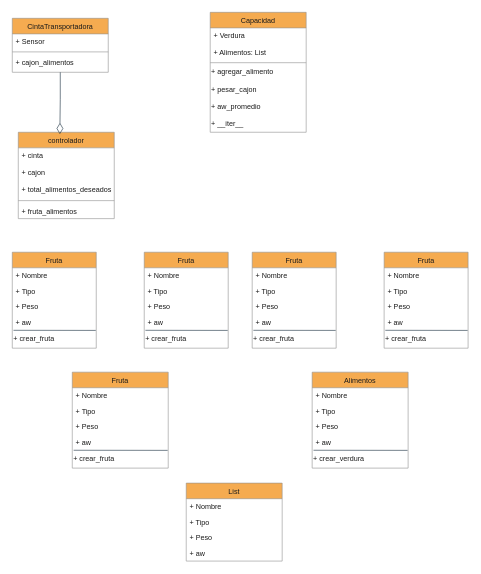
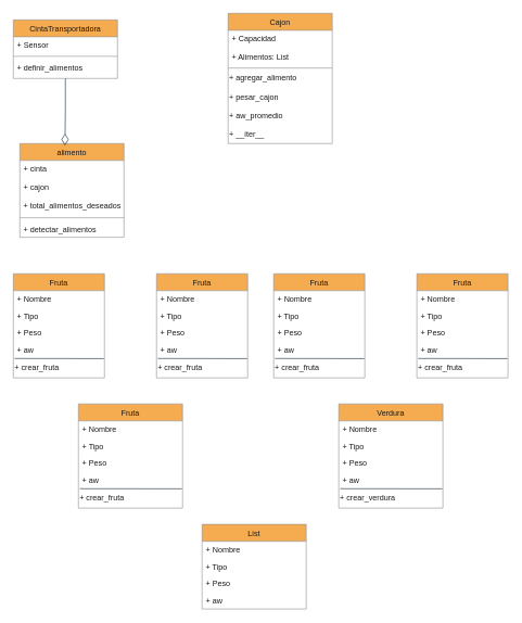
  <mxCell id="0" />
  <mxCell id="1" parent="0" />
  <mxCell id="2" value="CintaTransportadora" style="swimlane;fontStyle=0;align=center;verticalAlign=top;childLayout=stackLayout;horizontal=1;startSize=26;horizontalStack=0;resizeParent=1;resizeLast=0;collapsible=1;marginBottom=0;rounded=0;shadow=0;strokeWidth=1;labelBackgroundColor=none;fillColor=#F5AB50;strokeColor=#909090;fontColor=#1A1A1A;" parent="1" vertex="1"><mxGeometry x="20" y="30" width="160" height="90" as="geometry"><mxRectangle x="130" y="380" width="160" height="26" as="alternateBounds" /></mxGeometry></mxCell>
  <mxCell id="3" value="+ Sensor" style="text;align=left;verticalAlign=top;spacingLeft=4;spacingRight=4;overflow=hidden;rotatable=0;points=[[0,0.5],[1,0.5]];portConstraint=eastwest;labelBackgroundColor=none;fontColor=#1A1A1A;" parent="2" vertex="1"><mxGeometry y="26" width="160" height="26" as="geometry" /></mxCell>
  <mxCell id="4" value="" style="line;html=1;strokeWidth=1;align=left;verticalAlign=middle;spacingTop=-1;spacingLeft=3;spacingRight=3;rotatable=0;labelPosition=right;points=[];portConstraint=eastwest;labelBackgroundColor=none;fillColor=#F5AB50;strokeColor=#909090;fontColor=#1A1A1A;" parent="2" vertex="1"><mxGeometry y="52" width="160" height="8" as="geometry" /></mxCell>
- <mxCell id="5" value="+ cajon_alimentos" style="text;align=left;verticalAlign=top;spacingLeft=4;spacingRight=4;overflow=hidden;rotatable=0;points=[[0,0.5],[1,0.5]];portConstraint=eastwest;fontStyle=0;labelBackgroundColor=none;fontColor=#1A1A1A;" parent="2" vertex="1"><mxGeometry y="60" width="160" height="26" as="geometry" /></mxCell>
- <mxCell id="6" value="Capacidad" style="swimlane;fontStyle=0;align=center;verticalAlign=top;childLayout=stackLayout;horizontal=1;startSize=26;horizontalStack=0;resizeParent=1;resizeLast=0;collapsible=1;marginBottom=0;rounded=0;shadow=0;strokeWidth=1;labelBackgroundColor=none;fillColor=#F5AB50;strokeColor=#909090;fontColor=#1A1A1A;" parent="1" vertex="1"><mxGeometry x="350" y="20" width="160" height="200" as="geometry"><mxRectangle x="340" y="380" width="170" height="26" as="alternateBounds" /></mxGeometry></mxCell>
- <mxCell id="7" value="+ Verdura&#10;&#10;+ Alimentos: List" style="text;align=left;verticalAlign=top;spacingLeft=4;spacingRight=4;overflow=hidden;rotatable=0;points=[[0,0.5],[1,0.5]];portConstraint=eastwest;labelBackgroundColor=none;fontColor=#1A1A1A;" parent="6" vertex="1"><mxGeometry y="26" width="160" height="54" as="geometry" /></mxCell>
+ <mxCell id="5" value="+ definir_alimentos" style="text;align=left;verticalAlign=top;spacingLeft=4;spacingRight=4;overflow=hidden;rotatable=0;points=[[0,0.5],[1,0.5]];portConstraint=eastwest;fontStyle=0;labelBackgroundColor=none;fontColor=#1A1A1A;" parent="2" vertex="1"><mxGeometry y="60" width="160" height="26" as="geometry" /></mxCell>
+ <mxCell id="6" value="Cajon" style="swimlane;fontStyle=0;align=center;verticalAlign=top;childLayout=stackLayout;horizontal=1;startSize=26;horizontalStack=0;resizeParent=1;resizeLast=0;collapsible=1;marginBottom=0;rounded=0;shadow=0;strokeWidth=1;labelBackgroundColor=none;fillColor=#F5AB50;strokeColor=#909090;fontColor=#1A1A1A;" parent="1" vertex="1"><mxGeometry x="350" y="20" width="160" height="200" as="geometry"><mxRectangle x="340" y="380" width="170" height="26" as="alternateBounds" /></mxGeometry></mxCell>
+ <mxCell id="7" value="+ Capacidad&#10;&#10;+ Alimentos: List" style="text;align=left;verticalAlign=top;spacingLeft=4;spacingRight=4;overflow=hidden;rotatable=0;points=[[0,0.5],[1,0.5]];portConstraint=eastwest;labelBackgroundColor=none;fontColor=#1A1A1A;" parent="6" vertex="1"><mxGeometry y="26" width="160" height="54" as="geometry" /></mxCell>
  <mxCell id="8" value="" style="line;html=1;strokeWidth=1;align=left;verticalAlign=middle;spacingTop=-1;spacingLeft=3;spacingRight=3;rotatable=0;labelPosition=right;points=[];portConstraint=eastwest;labelBackgroundColor=none;fillColor=#F5AB50;strokeColor=#909090;fontColor=#1A1A1A;" parent="6" vertex="1"><mxGeometry y="80" width="160" height="8" as="geometry" /></mxCell>
  <mxCell id="9" value="+ agregar_alimento&lt;div&gt;&lt;div&gt;&lt;br&gt;&lt;/div&gt;&lt;div&gt;+ pesar_cajon&lt;/div&gt;&lt;div&gt;&lt;br&gt;&lt;/div&gt;&lt;div&gt;+ aw_promedio&lt;/div&gt;&lt;div&gt;&lt;br&gt;&lt;/div&gt;&lt;div&gt;+ __iter__&lt;/div&gt;&lt;/div&gt;" style="text;html=1;align=left;verticalAlign=middle;resizable=0;points=[];autosize=1;strokeColor=none;fillColor=none;labelBackgroundColor=none;fontColor=#1A1A1A;" vertex="1" parent="6"><mxGeometry y="88" width="160" height="110" as="geometry" /></mxCell>
  <mxCell id="10" value="List" style="swimlane;fontStyle=0;align=center;verticalAlign=top;childLayout=stackLayout;horizontal=1;startSize=26;horizontalStack=0;resizeParent=1;resizeLast=0;collapsible=1;marginBottom=0;rounded=0;shadow=0;strokeWidth=1;labelBackgroundColor=none;fillColor=#F5AB50;strokeColor=#909090;fontColor=#1A1A1A;" parent="1" vertex="1"><mxGeometry x="310" y="805" width="160" height="130" as="geometry"><mxRectangle x="550" y="140" width="160" height="26" as="alternateBounds" /></mxGeometry></mxCell>
  <mxCell id="11" value="+ Nombre   " style="text;align=left;verticalAlign=top;spacingLeft=4;spacingRight=4;overflow=hidden;rotatable=0;points=[[0,0.5],[1,0.5]];portConstraint=eastwest;rounded=0;shadow=0;html=0;labelBackgroundColor=none;fontColor=#1A1A1A;" parent="10" vertex="1"><mxGeometry y="26" width="160" height="26" as="geometry" /></mxCell>
  <mxCell id="12" value="+ Tipo" style="text;align=left;verticalAlign=top;spacingLeft=4;spacingRight=4;overflow=hidden;rotatable=0;points=[[0,0.5],[1,0.5]];portConstraint=eastwest;rounded=0;shadow=0;html=0;labelBackgroundColor=none;fontColor=#1A1A1A;" parent="10" vertex="1"><mxGeometry y="52" width="160" height="26" as="geometry" /></mxCell>
  <mxCell id="13" value="+ Peso" style="text;align=left;verticalAlign=top;spacingLeft=4;spacingRight=4;overflow=hidden;rotatable=0;points=[[0,0.5],[1,0.5]];portConstraint=eastwest;rounded=0;shadow=0;html=0;labelBackgroundColor=none;fontColor=#1A1A1A;" parent="10" vertex="1"><mxGeometry y="78" width="160" height="26" as="geometry" /></mxCell>
  <mxCell id="14" value="+ aw" style="text;align=left;verticalAlign=top;spacingLeft=4;spacingRight=4;overflow=hidden;rotatable=0;points=[[0,0.5],[1,0.5]];portConstraint=eastwest;rounded=0;shadow=0;html=0;labelBackgroundColor=none;fontColor=#1A1A1A;" parent="10" vertex="1"><mxGeometry y="104" width="160" height="26" as="geometry" /></mxCell>
- <mxCell id="15" value="controlador" style="swimlane;fontStyle=0;align=center;verticalAlign=top;childLayout=stackLayout;horizontal=1;startSize=26;horizontalStack=0;resizeParent=1;resizeLast=0;collapsible=1;marginBottom=0;rounded=0;shadow=0;strokeWidth=1;labelBackgroundColor=none;fillColor=#F5AB50;strokeColor=#909090;fontColor=#1A1A1A;" vertex="1" parent="1"><mxGeometry x="30" y="220" width="160" height="144" as="geometry"><mxRectangle x="130" y="380" width="160" height="26" as="alternateBounds" /></mxGeometry></mxCell>
+ <mxCell id="15" value="alimento" style="swimlane;fontStyle=0;align=center;verticalAlign=top;childLayout=stackLayout;horizontal=1;startSize=26;horizontalStack=0;resizeParent=1;resizeLast=0;collapsible=1;marginBottom=0;rounded=0;shadow=0;strokeWidth=1;labelBackgroundColor=none;fillColor=#F5AB50;strokeColor=#909090;fontColor=#1A1A1A;" vertex="1" parent="1"><mxGeometry x="30" y="220" width="160" height="144" as="geometry"><mxRectangle x="130" y="380" width="160" height="26" as="alternateBounds" /></mxGeometry></mxCell>
  <mxCell id="16" value="+ cinta&#10;&#10;+ cajon&#10;&#10;+ total_alimentos_deseados" style="text;align=left;verticalAlign=top;spacingLeft=4;spacingRight=4;overflow=hidden;rotatable=0;points=[[0,0.5],[1,0.5]];portConstraint=eastwest;labelBackgroundColor=none;fontColor=#1A1A1A;" vertex="1" parent="15"><mxGeometry y="26" width="160" height="84" as="geometry" /></mxCell>
  <mxCell id="17" value="" style="line;html=1;strokeWidth=1;align=left;verticalAlign=middle;spacingTop=-1;spacingLeft=3;spacingRight=3;rotatable=0;labelPosition=right;points=[];portConstraint=eastwest;labelBackgroundColor=none;fillColor=#F5AB50;strokeColor=#909090;fontColor=#1A1A1A;" vertex="1" parent="15"><mxGeometry y="110" width="160" height="8" as="geometry" /></mxCell>
- <mxCell id="18" value="+ fruta_alimentos" style="text;align=left;verticalAlign=top;spacingLeft=4;spacingRight=4;overflow=hidden;rotatable=0;points=[[0,0.5],[1,0.5]];portConstraint=eastwest;fontStyle=0;labelBackgroundColor=none;fontColor=#1A1A1A;" vertex="1" parent="15"><mxGeometry y="118" width="160" height="26" as="geometry" /></mxCell>
+ <mxCell id="18" value="+ detectar_alimentos" style="text;align=left;verticalAlign=top;spacingLeft=4;spacingRight=4;overflow=hidden;rotatable=0;points=[[0,0.5],[1,0.5]];portConstraint=eastwest;fontStyle=0;labelBackgroundColor=none;fontColor=#1A1A1A;" vertex="1" parent="15"><mxGeometry y="118" width="160" height="26" as="geometry" /></mxCell>
  <mxCell id="19" style="edgeStyle=orthogonalEdgeStyle;rounded=0;orthogonalLoop=1;jettySize=auto;html=1;exitX=0.5;exitY=1;exitDx=0;exitDy=0;entryX=0.433;entryY=0.022;entryDx=0;entryDy=0;entryPerimeter=0;endArrow=diamondThin;endFill=0;endSize=16;labelBackgroundColor=none;strokeColor=#182E3E;fontColor=default;" edge="1" parent="1" source="2" target="15"><mxGeometry relative="1" as="geometry" /></mxCell>
- <mxCell id="20" value="Alimentos" style="swimlane;fontStyle=0;align=center;verticalAlign=top;childLayout=stackLayout;horizontal=1;startSize=26;horizontalStack=0;resizeParent=1;resizeLast=0;collapsible=1;marginBottom=0;rounded=0;shadow=0;strokeWidth=1;labelBackgroundColor=none;fillColor=#F5AB50;strokeColor=#909090;fontColor=#1A1A1A;" vertex="1" parent="1"><mxGeometry x="520" y="620" width="160" height="160" as="geometry"><mxRectangle x="550" y="140" width="160" height="26" as="alternateBounds" /></mxGeometry></mxCell>
+ <mxCell id="20" value="Verdura" style="swimlane;fontStyle=0;align=center;verticalAlign=top;childLayout=stackLayout;horizontal=1;startSize=26;horizontalStack=0;resizeParent=1;resizeLast=0;collapsible=1;marginBottom=0;rounded=0;shadow=0;strokeWidth=1;labelBackgroundColor=none;fillColor=#F5AB50;strokeColor=#909090;fontColor=#1A1A1A;" vertex="1" parent="1"><mxGeometry x="520" y="620" width="160" height="160" as="geometry"><mxRectangle x="550" y="140" width="160" height="26" as="alternateBounds" /></mxGeometry></mxCell>
  <mxCell id="21" value="+ Nombre   " style="text;align=left;verticalAlign=top;spacingLeft=4;spacingRight=4;overflow=hidden;rotatable=0;points=[[0,0.5],[1,0.5]];portConstraint=eastwest;rounded=0;shadow=0;html=0;labelBackgroundColor=none;fontColor=#1A1A1A;" vertex="1" parent="20"><mxGeometry y="26" width="160" height="26" as="geometry" /></mxCell>
  <mxCell id="22" value="+ Tipo" style="text;align=left;verticalAlign=top;spacingLeft=4;spacingRight=4;overflow=hidden;rotatable=0;points=[[0,0.5],[1,0.5]];portConstraint=eastwest;rounded=0;shadow=0;html=0;labelBackgroundColor=none;fontColor=#1A1A1A;" vertex="1" parent="20"><mxGeometry y="52" width="160" height="26" as="geometry" /></mxCell>
  <mxCell id="23" value="+ Peso" style="text;align=left;verticalAlign=top;spacingLeft=4;spacingRight=4;overflow=hidden;rotatable=0;points=[[0,0.5],[1,0.5]];portConstraint=eastwest;rounded=0;shadow=0;html=0;labelBackgroundColor=none;fontColor=#1A1A1A;" vertex="1" parent="20"><mxGeometry y="78" width="160" height="26" as="geometry" /></mxCell>
  <mxCell id="24" value="+ aw" style="text;align=left;verticalAlign=top;spacingLeft=4;spacingRight=4;overflow=hidden;rotatable=0;points=[[0,0.5],[1,0.5]];portConstraint=eastwest;rounded=0;shadow=0;html=0;labelBackgroundColor=none;fontColor=#1A1A1A;" vertex="1" parent="20"><mxGeometry y="104" width="160" height="26" as="geometry" /></mxCell>
  <mxCell id="25" value="&lt;div&gt;+ crear_verdura&lt;/div&gt;" style="text;html=1;align=left;verticalAlign=middle;resizable=0;points=[];autosize=1;strokeColor=none;fillColor=none;fontColor=#1A1A1A;" vertex="1" parent="20"><mxGeometry y="130" width="160" height="30" as="geometry" /></mxCell>
  <mxCell id="26" value="" style="endArrow=none;html=1;rounded=0;strokeColor=#182E3E;fontColor=light-dark(#1A1A1A, #5f5f5f);entryX=0.994;entryY=1.015;entryDx=0;entryDy=0;entryPerimeter=0;exitX=0.014;exitY=0.007;exitDx=0;exitDy=0;exitPerimeter=0;labelBackgroundColor=light-dark(default, #5f5f5f);" edge="1" parent="20" source="25" target="24"><mxGeometry width="50" height="50" relative="1" as="geometry"><mxPoint x="-177" y="264" as="sourcePoint" /><mxPoint x="-127" y="214" as="targetPoint" /></mxGeometry></mxCell>
  <mxCell id="27" value="Fruta" style="swimlane;fontStyle=0;align=center;verticalAlign=top;childLayout=stackLayout;horizontal=1;startSize=26;horizontalStack=0;resizeParent=1;resizeLast=0;collapsible=1;marginBottom=0;rounded=0;shadow=0;strokeWidth=1;labelBackgroundColor=none;fillColor=#F5AB50;strokeColor=#909090;fontColor=#1A1A1A;" vertex="1" parent="1"><mxGeometry x="120" y="620" width="160" height="160" as="geometry"><mxRectangle x="550" y="140" width="160" height="26" as="alternateBounds" /></mxGeometry></mxCell>
  <mxCell id="28" value="+ Nombre   " style="text;align=left;verticalAlign=top;spacingLeft=4;spacingRight=4;overflow=hidden;rotatable=0;points=[[0,0.5],[1,0.5]];portConstraint=eastwest;rounded=0;shadow=0;html=0;labelBackgroundColor=none;fontColor=#1A1A1A;" vertex="1" parent="27"><mxGeometry y="26" width="160" height="26" as="geometry" /></mxCell>
  <mxCell id="29" value="+ Tipo" style="text;align=left;verticalAlign=top;spacingLeft=4;spacingRight=4;overflow=hidden;rotatable=0;points=[[0,0.5],[1,0.5]];portConstraint=eastwest;rounded=0;shadow=0;html=0;labelBackgroundColor=none;fontColor=#1A1A1A;" vertex="1" parent="27"><mxGeometry y="52" width="160" height="26" as="geometry" /></mxCell>
  <mxCell id="30" value="+ Peso" style="text;align=left;verticalAlign=top;spacingLeft=4;spacingRight=4;overflow=hidden;rotatable=0;points=[[0,0.5],[1,0.5]];portConstraint=eastwest;rounded=0;shadow=0;html=0;labelBackgroundColor=none;fontColor=#1A1A1A;" vertex="1" parent="27"><mxGeometry y="78" width="160" height="26" as="geometry" /></mxCell>
  <mxCell id="31" value="+ aw" style="text;align=left;verticalAlign=top;spacingLeft=4;spacingRight=4;overflow=hidden;rotatable=0;points=[[0,0.5],[1,0.5]];portConstraint=eastwest;rounded=0;shadow=0;html=0;labelBackgroundColor=none;fontColor=#1A1A1A;" vertex="1" parent="27"><mxGeometry y="104" width="160" height="26" as="geometry" /></mxCell>
  <mxCell id="32" value="+ crear_fruta" style="text;html=1;align=left;verticalAlign=middle;resizable=0;points=[];autosize=1;strokeColor=none;fillColor=none;fontColor=#1A1A1A;" vertex="1" parent="27"><mxGeometry y="130" width="160" height="30" as="geometry" /></mxCell>
  <mxCell id="33" value="" style="endArrow=none;html=1;rounded=0;strokeColor=#182E3E;fontColor=light-dark(#1A1A1A, #5f5f5f);entryX=0.994;entryY=1.015;entryDx=0;entryDy=0;entryPerimeter=0;exitX=0.014;exitY=0.007;exitDx=0;exitDy=0;exitPerimeter=0;labelBackgroundColor=light-dark(default, #5f5f5f);" edge="1" parent="27" source="32" target="31"><mxGeometry width="50" height="50" relative="1" as="geometry"><mxPoint x="-177" y="264" as="sourcePoint" /><mxPoint x="-127" y="214" as="targetPoint" /></mxGeometry></mxCell>
  <mxCell id="34" value="Fruta" style="swimlane;fontStyle=0;align=center;verticalAlign=top;childLayout=stackLayout;horizontal=1;startSize=26;horizontalStack=0;resizeParent=1;resizeLast=0;collapsible=1;marginBottom=0;rounded=0;shadow=0;strokeWidth=1;labelBackgroundColor=none;fillColor=#F5AB50;strokeColor=#909090;fontColor=#1A1A1A;" vertex="1" parent="1"><mxGeometry x="20" y="420" width="140" height="160" as="geometry"><mxRectangle x="550" y="140" width="160" height="26" as="alternateBounds" /></mxGeometry></mxCell>
  <mxCell id="35" value="+ Nombre   " style="text;align=left;verticalAlign=top;spacingLeft=4;spacingRight=4;overflow=hidden;rotatable=0;points=[[0,0.5],[1,0.5]];portConstraint=eastwest;rounded=0;shadow=0;html=0;labelBackgroundColor=none;fontColor=#1A1A1A;" vertex="1" parent="34"><mxGeometry y="26" width="140" height="26" as="geometry" /></mxCell>
  <mxCell id="36" value="+ Tipo" style="text;align=left;verticalAlign=top;spacingLeft=4;spacingRight=4;overflow=hidden;rotatable=0;points=[[0,0.5],[1,0.5]];portConstraint=eastwest;rounded=0;shadow=0;html=0;labelBackgroundColor=none;fontColor=#1A1A1A;" vertex="1" parent="34"><mxGeometry y="52" width="140" height="26" as="geometry" /></mxCell>
  <mxCell id="37" value="+ Peso" style="text;align=left;verticalAlign=top;spacingLeft=4;spacingRight=4;overflow=hidden;rotatable=0;points=[[0,0.5],[1,0.5]];portConstraint=eastwest;rounded=0;shadow=0;html=0;labelBackgroundColor=none;fontColor=#1A1A1A;" vertex="1" parent="34"><mxGeometry y="78" width="140" height="26" as="geometry" /></mxCell>
  <mxCell id="38" value="+ aw" style="text;align=left;verticalAlign=top;spacingLeft=4;spacingRight=4;overflow=hidden;rotatable=0;points=[[0,0.5],[1,0.5]];portConstraint=eastwest;rounded=0;shadow=0;html=0;labelBackgroundColor=none;fontColor=#1A1A1A;" vertex="1" parent="34"><mxGeometry y="104" width="140" height="26" as="geometry" /></mxCell>
  <mxCell id="39" value="+ crear_fruta" style="text;html=1;align=left;verticalAlign=middle;resizable=0;points=[];autosize=1;strokeColor=none;fillColor=none;fontColor=#1A1A1A;" vertex="1" parent="34"><mxGeometry y="130" width="140" height="30" as="geometry" /></mxCell>
  <mxCell id="40" value="" style="endArrow=none;html=1;rounded=0;strokeColor=#182E3E;fontColor=light-dark(#1A1A1A, #5f5f5f);entryX=0.994;entryY=1.015;entryDx=0;entryDy=0;entryPerimeter=0;exitX=0.014;exitY=0.007;exitDx=0;exitDy=0;exitPerimeter=0;labelBackgroundColor=light-dark(default, #5f5f5f);" edge="1" parent="34" source="39" target="38"><mxGeometry width="50" height="50" relative="1" as="geometry"><mxPoint x="-177" y="264" as="sourcePoint" /><mxPoint x="-127" y="214" as="targetPoint" /></mxGeometry></mxCell>
  <mxCell id="41" value="Fruta" style="swimlane;fontStyle=0;align=center;verticalAlign=top;childLayout=stackLayout;horizontal=1;startSize=26;horizontalStack=0;resizeParent=1;resizeLast=0;collapsible=1;marginBottom=0;rounded=0;shadow=0;strokeWidth=1;labelBackgroundColor=none;fillColor=#F5AB50;strokeColor=#909090;fontColor=#1A1A1A;" vertex="1" parent="1"><mxGeometry x="240" y="420" width="140" height="160" as="geometry"><mxRectangle x="550" y="140" width="160" height="26" as="alternateBounds" /></mxGeometry></mxCell>
  <mxCell id="42" value="+ Nombre   " style="text;align=left;verticalAlign=top;spacingLeft=4;spacingRight=4;overflow=hidden;rotatable=0;points=[[0,0.5],[1,0.5]];portConstraint=eastwest;rounded=0;shadow=0;html=0;labelBackgroundColor=none;fontColor=#1A1A1A;" vertex="1" parent="41"><mxGeometry y="26" width="140" height="26" as="geometry" /></mxCell>
  <mxCell id="43" value="+ Tipo" style="text;align=left;verticalAlign=top;spacingLeft=4;spacingRight=4;overflow=hidden;rotatable=0;points=[[0,0.5],[1,0.5]];portConstraint=eastwest;rounded=0;shadow=0;html=0;labelBackgroundColor=none;fontColor=#1A1A1A;" vertex="1" parent="41"><mxGeometry y="52" width="140" height="26" as="geometry" /></mxCell>
  <mxCell id="44" value="+ Peso" style="text;align=left;verticalAlign=top;spacingLeft=4;spacingRight=4;overflow=hidden;rotatable=0;points=[[0,0.5],[1,0.5]];portConstraint=eastwest;rounded=0;shadow=0;html=0;labelBackgroundColor=none;fontColor=#1A1A1A;" vertex="1" parent="41"><mxGeometry y="78" width="140" height="26" as="geometry" /></mxCell>
  <mxCell id="45" value="+ aw" style="text;align=left;verticalAlign=top;spacingLeft=4;spacingRight=4;overflow=hidden;rotatable=0;points=[[0,0.5],[1,0.5]];portConstraint=eastwest;rounded=0;shadow=0;html=0;labelBackgroundColor=none;fontColor=#1A1A1A;" vertex="1" parent="41"><mxGeometry y="104" width="140" height="26" as="geometry" /></mxCell>
  <mxCell id="46" value="+ crear_fruta" style="text;html=1;align=left;verticalAlign=middle;resizable=0;points=[];autosize=1;strokeColor=none;fillColor=none;fontColor=#1A1A1A;" vertex="1" parent="41"><mxGeometry y="130" width="140" height="30" as="geometry" /></mxCell>
  <mxCell id="47" value="" style="endArrow=none;html=1;rounded=0;strokeColor=#182E3E;fontColor=light-dark(#1A1A1A, #5f5f5f);entryX=0.994;entryY=1.015;entryDx=0;entryDy=0;entryPerimeter=0;exitX=0.014;exitY=0.007;exitDx=0;exitDy=0;exitPerimeter=0;labelBackgroundColor=light-dark(default, #5f5f5f);" edge="1" parent="41" source="46" target="45"><mxGeometry width="50" height="50" relative="1" as="geometry"><mxPoint x="-177" y="264" as="sourcePoint" /><mxPoint x="-127" y="214" as="targetPoint" /></mxGeometry></mxCell>
  <mxCell id="48" value="Fruta" style="swimlane;fontStyle=0;align=center;verticalAlign=top;childLayout=stackLayout;horizontal=1;startSize=26;horizontalStack=0;resizeParent=1;resizeLast=0;collapsible=1;marginBottom=0;rounded=0;shadow=0;strokeWidth=1;labelBackgroundColor=none;fillColor=#F5AB50;strokeColor=#909090;fontColor=#1A1A1A;" vertex="1" parent="1"><mxGeometry x="420" y="420" width="140" height="160" as="geometry"><mxRectangle x="550" y="140" width="160" height="26" as="alternateBounds" /></mxGeometry></mxCell>
  <mxCell id="49" value="+ Nombre   " style="text;align=left;verticalAlign=top;spacingLeft=4;spacingRight=4;overflow=hidden;rotatable=0;points=[[0,0.5],[1,0.5]];portConstraint=eastwest;rounded=0;shadow=0;html=0;labelBackgroundColor=none;fontColor=#1A1A1A;" vertex="1" parent="48"><mxGeometry y="26" width="140" height="26" as="geometry" /></mxCell>
  <mxCell id="50" value="+ Tipo" style="text;align=left;verticalAlign=top;spacingLeft=4;spacingRight=4;overflow=hidden;rotatable=0;points=[[0,0.5],[1,0.5]];portConstraint=eastwest;rounded=0;shadow=0;html=0;labelBackgroundColor=none;fontColor=#1A1A1A;" vertex="1" parent="48"><mxGeometry y="52" width="140" height="26" as="geometry" /></mxCell>
  <mxCell id="51" value="+ Peso" style="text;align=left;verticalAlign=top;spacingLeft=4;spacingRight=4;overflow=hidden;rotatable=0;points=[[0,0.5],[1,0.5]];portConstraint=eastwest;rounded=0;shadow=0;html=0;labelBackgroundColor=none;fontColor=#1A1A1A;" vertex="1" parent="48"><mxGeometry y="78" width="140" height="26" as="geometry" /></mxCell>
  <mxCell id="52" value="+ aw" style="text;align=left;verticalAlign=top;spacingLeft=4;spacingRight=4;overflow=hidden;rotatable=0;points=[[0,0.5],[1,0.5]];portConstraint=eastwest;rounded=0;shadow=0;html=0;labelBackgroundColor=none;fontColor=#1A1A1A;" vertex="1" parent="48"><mxGeometry y="104" width="140" height="26" as="geometry" /></mxCell>
  <mxCell id="53" value="+ crear_fruta" style="text;html=1;align=left;verticalAlign=middle;resizable=0;points=[];autosize=1;strokeColor=none;fillColor=none;fontColor=#1A1A1A;" vertex="1" parent="48"><mxGeometry y="130" width="140" height="30" as="geometry" /></mxCell>
  <mxCell id="54" value="" style="endArrow=none;html=1;rounded=0;strokeColor=#182E3E;fontColor=light-dark(#1A1A1A, #5f5f5f);entryX=0.994;entryY=1.015;entryDx=0;entryDy=0;entryPerimeter=0;exitX=0.014;exitY=0.007;exitDx=0;exitDy=0;exitPerimeter=0;labelBackgroundColor=light-dark(default, #5f5f5f);" edge="1" parent="48" source="53" target="52"><mxGeometry width="50" height="50" relative="1" as="geometry"><mxPoint x="-177" y="264" as="sourcePoint" /><mxPoint x="-127" y="214" as="targetPoint" /></mxGeometry></mxCell>
  <mxCell id="55" value="Fruta" style="swimlane;fontStyle=0;align=center;verticalAlign=top;childLayout=stackLayout;horizontal=1;startSize=26;horizontalStack=0;resizeParent=1;resizeLast=0;collapsible=1;marginBottom=0;rounded=0;shadow=0;strokeWidth=1;labelBackgroundColor=none;fillColor=#F5AB50;strokeColor=#909090;fontColor=#1A1A1A;" vertex="1" parent="1"><mxGeometry x="640" y="420" width="140" height="160" as="geometry"><mxRectangle x="550" y="140" width="160" height="26" as="alternateBounds" /></mxGeometry></mxCell>
  <mxCell id="56" value="+ Nombre   " style="text;align=left;verticalAlign=top;spacingLeft=4;spacingRight=4;overflow=hidden;rotatable=0;points=[[0,0.5],[1,0.5]];portConstraint=eastwest;rounded=0;shadow=0;html=0;labelBackgroundColor=none;fontColor=#1A1A1A;" vertex="1" parent="55"><mxGeometry y="26" width="140" height="26" as="geometry" /></mxCell>
  <mxCell id="57" value="+ Tipo" style="text;align=left;verticalAlign=top;spacingLeft=4;spacingRight=4;overflow=hidden;rotatable=0;points=[[0,0.5],[1,0.5]];portConstraint=eastwest;rounded=0;shadow=0;html=0;labelBackgroundColor=none;fontColor=#1A1A1A;" vertex="1" parent="55"><mxGeometry y="52" width="140" height="26" as="geometry" /></mxCell>
  <mxCell id="58" value="+ Peso" style="text;align=left;verticalAlign=top;spacingLeft=4;spacingRight=4;overflow=hidden;rotatable=0;points=[[0,0.5],[1,0.5]];portConstraint=eastwest;rounded=0;shadow=0;html=0;labelBackgroundColor=none;fontColor=#1A1A1A;" vertex="1" parent="55"><mxGeometry y="78" width="140" height="26" as="geometry" /></mxCell>
  <mxCell id="59" value="+ aw" style="text;align=left;verticalAlign=top;spacingLeft=4;spacingRight=4;overflow=hidden;rotatable=0;points=[[0,0.5],[1,0.5]];portConstraint=eastwest;rounded=0;shadow=0;html=0;labelBackgroundColor=none;fontColor=#1A1A1A;" vertex="1" parent="55"><mxGeometry y="104" width="140" height="26" as="geometry" /></mxCell>
  <mxCell id="60" value="+ crear_fruta" style="text;html=1;align=left;verticalAlign=middle;resizable=0;points=[];autosize=1;strokeColor=none;fillColor=none;fontColor=#1A1A1A;" vertex="1" parent="55"><mxGeometry y="130" width="140" height="30" as="geometry" /></mxCell>
  <mxCell id="61" value="" style="endArrow=none;html=1;rounded=0;strokeColor=#182E3E;fontColor=light-dark(#1A1A1A, #5f5f5f);entryX=0.994;entryY=1.015;entryDx=0;entryDy=0;entryPerimeter=0;exitX=0.014;exitY=0.007;exitDx=0;exitDy=0;exitPerimeter=0;labelBackgroundColor=light-dark(default, #5f5f5f);" edge="1" parent="55" source="60" target="59"><mxGeometry width="50" height="50" relative="1" as="geometry"><mxPoint x="-177" y="264" as="sourcePoint" /><mxPoint x="-127" y="214" as="targetPoint" /></mxGeometry></mxCell>
